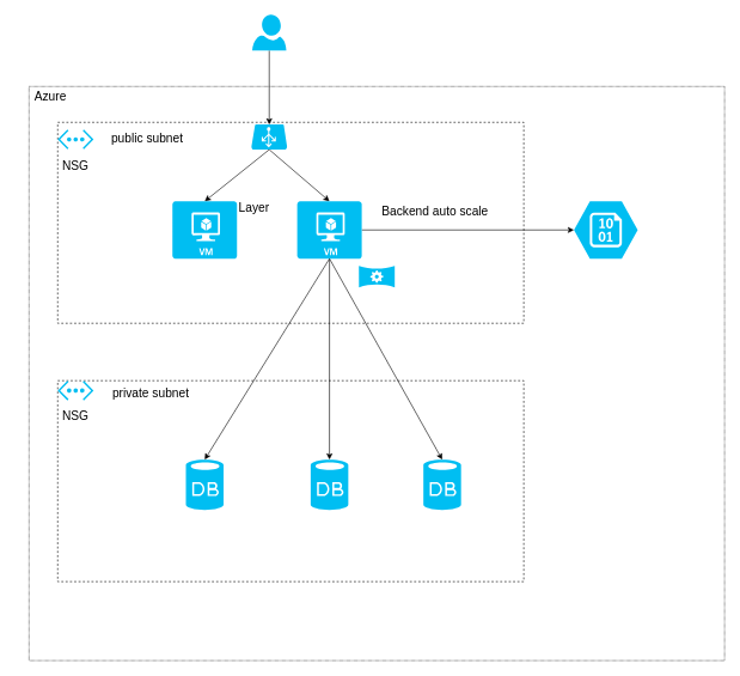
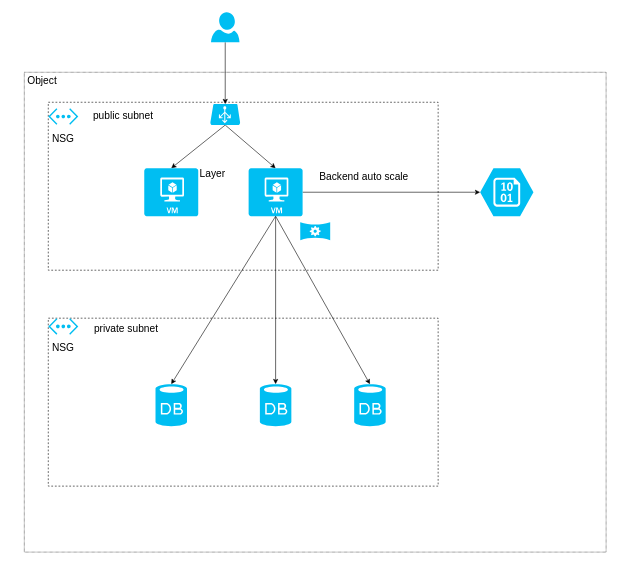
  <mxCell id="0" />
  <mxCell id="1" style="locked=1;" parent="0" />
  <mxCell id="2" value="" style="rounded=0;whiteSpace=wrap;html=1;dashed=1;fillColor=none;" vertex="1" parent="1"><mxGeometry x="80" y="170" width="650" height="280" as="geometry" /></mxCell>
  <mxCell id="3" value="" style="rounded=0;whiteSpace=wrap;html=1;dashed=1;fillColor=none;" vertex="1" parent="1"><mxGeometry x="80" y="530" width="650" height="280" as="geometry" /></mxCell>
  <mxCell id="4" value="" style="rounded=0;whiteSpace=wrap;html=1;dashed=1;fillColor=none;fontSize=17;dashPattern=1 1;" vertex="1" parent="1"><mxGeometry x="40" y="120" width="970" height="800" as="geometry" /></mxCell>
  <mxCell id="5" value="Object Layer" style="" parent="0" />
  <mxCell id="6" value="" style="verticalLabelPosition=bottom;html=1;verticalAlign=top;align=center;strokeColor=none;fillColor=#00BEF2;shape=mxgraph.azure.virtual_network;pointerEvents=1;dashed=1;" vertex="1" parent="5"><mxGeometry x="80" y="180" width="50" height="27.5" as="geometry" /></mxCell>
  <mxCell id="7" value="" style="verticalLabelPosition=bottom;html=1;verticalAlign=top;align=center;strokeColor=none;fillColor=#00BEF2;shape=mxgraph.azure.virtual_network;pointerEvents=1;dashed=1;" vertex="1" parent="5"><mxGeometry x="80" y="530" width="50" height="27.5" as="geometry" /></mxCell>
  <mxCell id="8" value="public subnet&lt;br style=&quot;font-size: 17px;&quot;&gt;" style="text;html=1;strokeColor=none;fillColor=none;align=center;verticalAlign=middle;whiteSpace=wrap;rounded=0;dashed=1;fontSize=17;" vertex="1" parent="5"><mxGeometry x="145" y="183.75" width="120" height="20" as="geometry" /></mxCell>
  <mxCell id="9" value="private subnet" style="text;html=1;strokeColor=none;fillColor=none;align=center;verticalAlign=middle;whiteSpace=wrap;rounded=0;dashed=1;fontSize=17;" vertex="1" parent="5"><mxGeometry x="150" y="537.5" width="120" height="20" as="geometry" /></mxCell>
  <mxCell id="10" value="" style="verticalLabelPosition=bottom;html=1;verticalAlign=top;align=center;strokeColor=none;fillColor=#00BEF2;shape=mxgraph.azure.database;dashed=1;fontSize=17;" vertex="1" parent="5"><mxGeometry x="258.75" y="640" width="52.5" height="70" as="geometry" /></mxCell>
  <mxCell id="11" value="" style="verticalLabelPosition=bottom;html=1;verticalAlign=top;align=center;strokeColor=none;fillColor=#00BEF2;shape=mxgraph.azure.database;dashed=1;fontSize=17;" vertex="1" parent="5"><mxGeometry x="590" y="640" width="52.5" height="70" as="geometry" /></mxCell>
  <mxCell id="12" value="" style="verticalLabelPosition=bottom;html=1;verticalAlign=top;align=center;strokeColor=none;fillColor=#00BEF2;shape=mxgraph.azure.database;dashed=1;fontSize=17;" vertex="1" parent="5"><mxGeometry x="432.75" y="640" width="52.5" height="70" as="geometry" /></mxCell>
  <mxCell id="13" value="" style="verticalLabelPosition=bottom;html=1;verticalAlign=top;align=center;strokeColor=none;fillColor=#00BEF2;shape=mxgraph.azure.storage_blob;dashed=1;fontSize=17;" vertex="1" parent="5"><mxGeometry x="800" y="280" width="88.89" height="80" as="geometry" /></mxCell>
  <mxCell id="14" style="edgeStyle=none;rounded=0;orthogonalLoop=1;jettySize=auto;html=1;exitX=0.5;exitY=1;exitDx=0;exitDy=0;exitPerimeter=0;entryX=0.5;entryY=0;entryDx=0;entryDy=0;entryPerimeter=0;fontSize=17;" edge="1" parent="5" source="27" target="16"><mxGeometry relative="1" as="geometry"><mxPoint x="378.375" y="221" as="sourcePoint" /></mxGeometry></mxCell>
  <mxCell id="15" style="edgeStyle=none;rounded=0;orthogonalLoop=1;jettySize=auto;html=1;exitX=0.5;exitY=1;exitDx=0;exitDy=0;exitPerimeter=0;entryX=0.5;entryY=0;entryDx=0;entryDy=0;entryPerimeter=0;fontSize=17;" edge="1" parent="5" source="27" target="21"><mxGeometry relative="1" as="geometry"><mxPoint x="378.375" y="221" as="sourcePoint" /></mxGeometry></mxCell>
  <mxCell id="16" value="" style="verticalLabelPosition=bottom;html=1;verticalAlign=top;align=center;strokeColor=none;fillColor=#00BEF2;shape=mxgraph.azure.virtual_machine;dashed=1;fontSize=17;" vertex="1" parent="5"><mxGeometry x="240" y="280" width="90" height="80" as="geometry" /></mxCell>
  <mxCell id="17" style="rounded=0;orthogonalLoop=1;jettySize=auto;html=1;exitX=0.5;exitY=1;exitDx=0;exitDy=0;exitPerimeter=0;entryX=0.5;entryY=0;entryDx=0;entryDy=0;entryPerimeter=0;fontSize=17;" edge="1" parent="5" source="21" target="10"><mxGeometry relative="1" as="geometry" /></mxCell>
  <mxCell id="18" style="edgeStyle=none;rounded=0;orthogonalLoop=1;jettySize=auto;html=1;exitX=0.5;exitY=1;exitDx=0;exitDy=0;exitPerimeter=0;entryX=0.5;entryY=0;entryDx=0;entryDy=0;entryPerimeter=0;fontSize=17;" edge="1" parent="5" source="21" target="12"><mxGeometry relative="1" as="geometry" /></mxCell>
  <mxCell id="19" style="edgeStyle=none;rounded=0;orthogonalLoop=1;jettySize=auto;html=1;exitX=0.5;exitY=1;exitDx=0;exitDy=0;exitPerimeter=0;entryX=0.5;entryY=0;entryDx=0;entryDy=0;entryPerimeter=0;fontSize=17;" edge="1" parent="5" source="21" target="11"><mxGeometry relative="1" as="geometry" /></mxCell>
  <mxCell id="20" style="edgeStyle=none;rounded=0;orthogonalLoop=1;jettySize=auto;html=1;exitX=1;exitY=0.5;exitDx=0;exitDy=0;exitPerimeter=0;entryX=0;entryY=0.5;entryDx=0;entryDy=0;entryPerimeter=0;fontSize=17;" edge="1" parent="5" source="21" target="13"><mxGeometry relative="1" as="geometry" /></mxCell>
  <mxCell id="21" value="" style="verticalLabelPosition=bottom;html=1;verticalAlign=top;align=center;strokeColor=none;fillColor=#00BEF2;shape=mxgraph.azure.virtual_machine;dashed=1;fontSize=17;" vertex="1" parent="5"><mxGeometry x="414" y="280" width="90" height="80" as="geometry" /></mxCell>
- <mxCell id="22" value="Azure" style="text;html=1;strokeColor=none;fillColor=none;align=center;verticalAlign=middle;whiteSpace=wrap;rounded=0;dashed=1;dashPattern=1 1;fontSize=17;" vertex="1" parent="5"><mxGeometry x="20" y="110" width="100" height="50" as="geometry" /></mxCell>
+ <mxCell id="22" value="Object" style="text;html=1;strokeColor=none;fillColor=none;align=center;verticalAlign=middle;whiteSpace=wrap;rounded=0;dashed=1;dashPattern=1 1;fontSize=17;" vertex="1" parent="5"><mxGeometry x="20" y="110" width="100" height="50" as="geometry" /></mxCell>
  <mxCell id="23" value="NSG" style="text;html=1;strokeColor=none;fillColor=none;align=center;verticalAlign=middle;whiteSpace=wrap;rounded=0;dashed=1;fontSize=17;" vertex="1" parent="5"><mxGeometry x="45" y="221" width="120" height="20" as="geometry" /></mxCell>
  <mxCell id="24" value="NSG" style="text;html=1;strokeColor=none;fillColor=none;align=center;verticalAlign=middle;whiteSpace=wrap;rounded=0;dashed=1;fontSize=17;" vertex="1" parent="5"><mxGeometry x="45" y="570" width="120" height="20" as="geometry" /></mxCell>
  <mxCell id="25" value="Backend auto scale&lt;br&gt;" style="text;html=1;strokeColor=none;fillColor=none;align=center;verticalAlign=middle;whiteSpace=wrap;rounded=0;dashed=1;fontSize=17;" vertex="1" parent="5"><mxGeometry x="524" y="285" width="164.75" height="20" as="geometry" /></mxCell>
  <mxCell id="26" value="Layer" style="text;html=1;strokeColor=none;fillColor=none;align=center;verticalAlign=middle;whiteSpace=wrap;rounded=0;dashed=1;fontSize=17;" vertex="1" parent="5"><mxGeometry x="294" y="280" width="120" height="20" as="geometry" /></mxCell>
  <mxCell id="27" value="" style="verticalLabelPosition=bottom;html=1;verticalAlign=top;align=center;strokeColor=none;fillColor=#00BEF2;shape=mxgraph.azure.azure_load_balancer;dashed=1;dashPattern=1 1;fontSize=17;" vertex="1" parent="5"><mxGeometry x="350" y="173" width="50" height="35" as="geometry" /></mxCell>
  <mxCell id="28" value="" style="verticalLabelPosition=bottom;html=1;verticalAlign=top;align=center;strokeColor=none;fillColor=#00BEF2;shape=mxgraph.azure.autoscale;dashed=1;dashPattern=1 1;fontSize=17;" vertex="1" parent="5"><mxGeometry x="500" y="370" width="50" height="30" as="geometry" /></mxCell>
  <mxCell id="29" style="edgeStyle=none;rounded=0;orthogonalLoop=1;jettySize=auto;html=1;exitX=0.5;exitY=1;exitDx=0;exitDy=0;exitPerimeter=0;entryX=0.5;entryY=0;entryDx=0;entryDy=0;entryPerimeter=0;fontSize=17;" edge="1" parent="5" source="30" target="27"><mxGeometry relative="1" as="geometry" /></mxCell>
  <mxCell id="30" value="" style="verticalLabelPosition=bottom;html=1;verticalAlign=top;align=center;strokeColor=none;fillColor=#00BEF2;shape=mxgraph.azure.user;dashed=1;dashPattern=1 1;fontSize=17;" vertex="1" parent="5"><mxGeometry x="351.25" y="20" width="47.5" height="50" as="geometry" /></mxCell>
